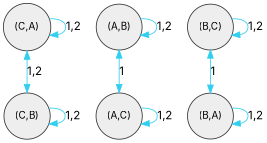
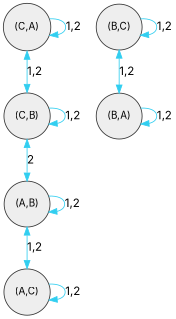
  strict digraph {
    concentrate=true
    fontname=Inter
    forcelabels=true
    splines=true
    node [color="#333333" fillcolor="#EEEEEE" fontname=Inter fontsize=12 shape=circle style=filled]
    edge [color="#31CEF0" fontname=Inter]
    n1 [label="(C,B)"]
    n2 [label="(A,B)"]
    n3 [label="(A,C)"]
    n4 [label="(C,A)"]
    n5 [label="(B,A)"]
    n6 [label="(B,C)"]
    n1 -> n1 [label="1,2"]
+   n1 -> n2 [dir=both label=2]
    n2 -> n2 [label="1,2"]
-   n2 -> n3 [dir=both label=1]
+   n2 -> n3 [dir=both label="1,2"]
    n3 -> n3 [label="1,2"]
    n4 -> n1 [dir=both label="1,2"]
    n4 -> n4 [label="1,2"]
    n5 -> n5 [label="1,2"]
-   n6 -> n5 [dir=both label=1]
+   n6 -> n5 [dir=both label="1,2"]
    n6 -> n6 [label="1,2"]
  }
